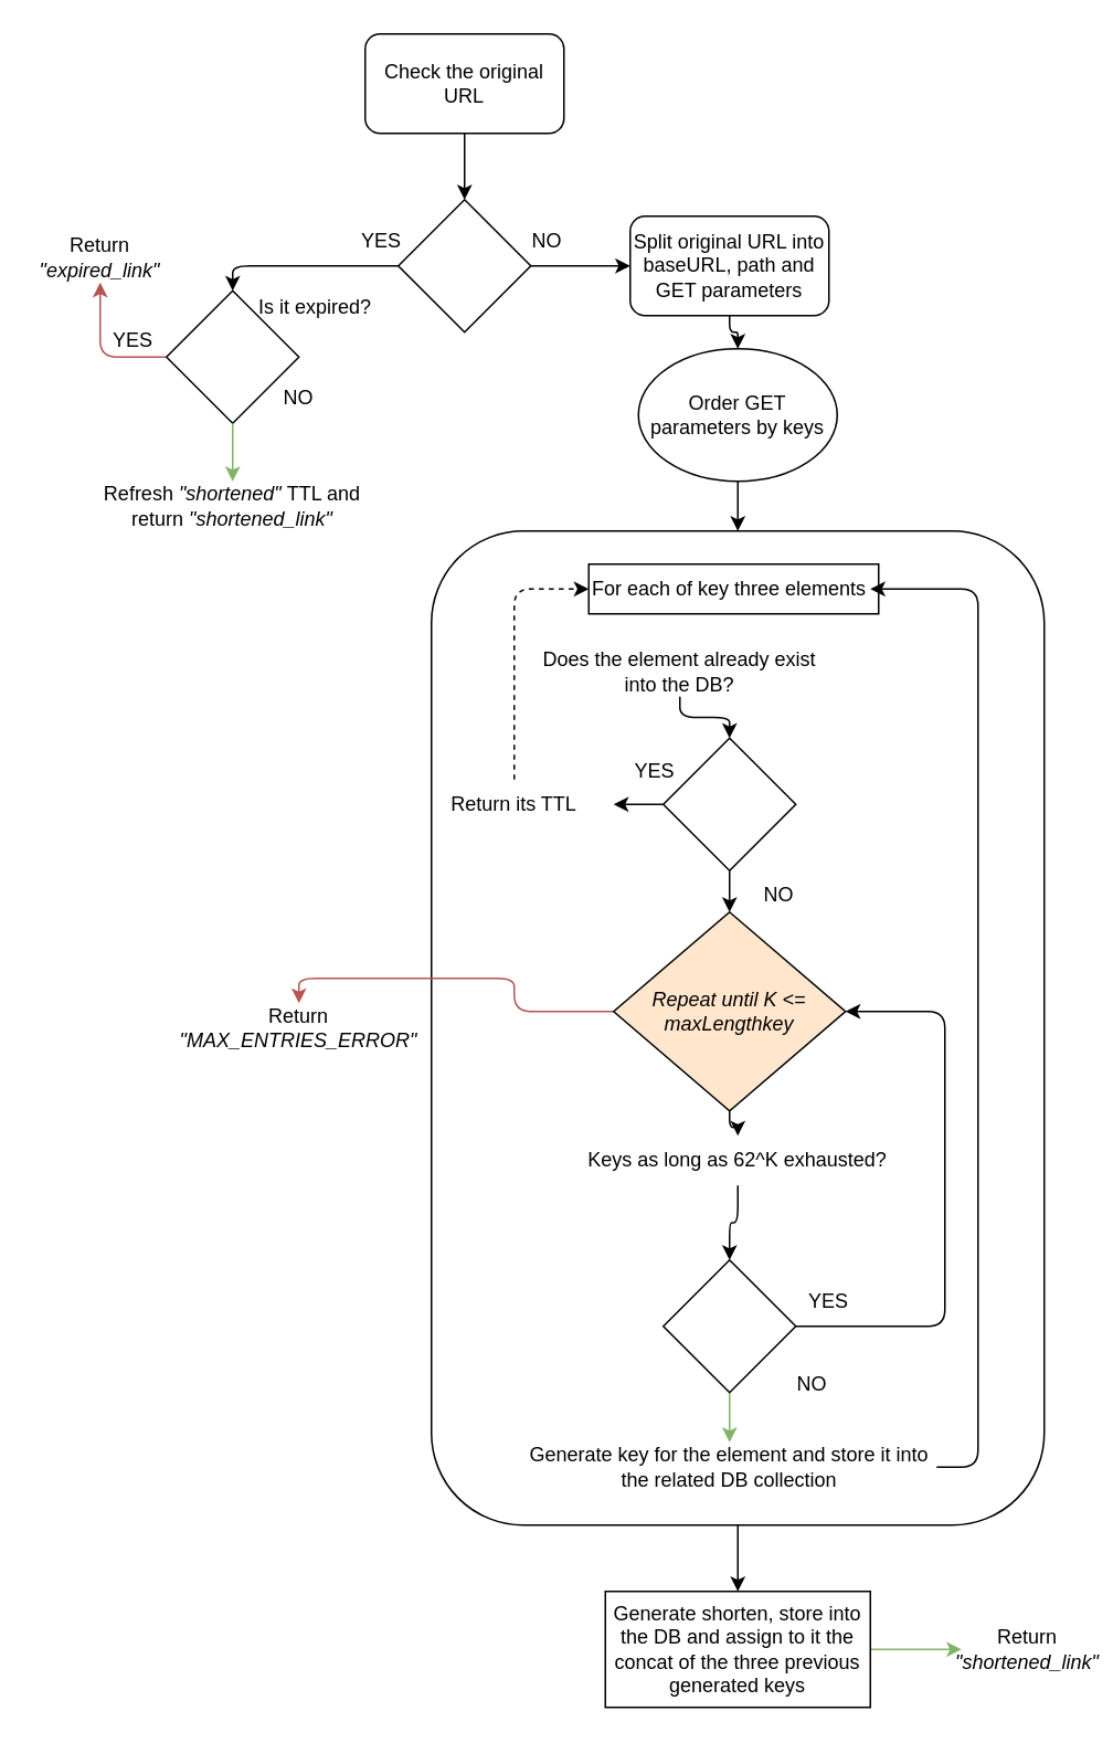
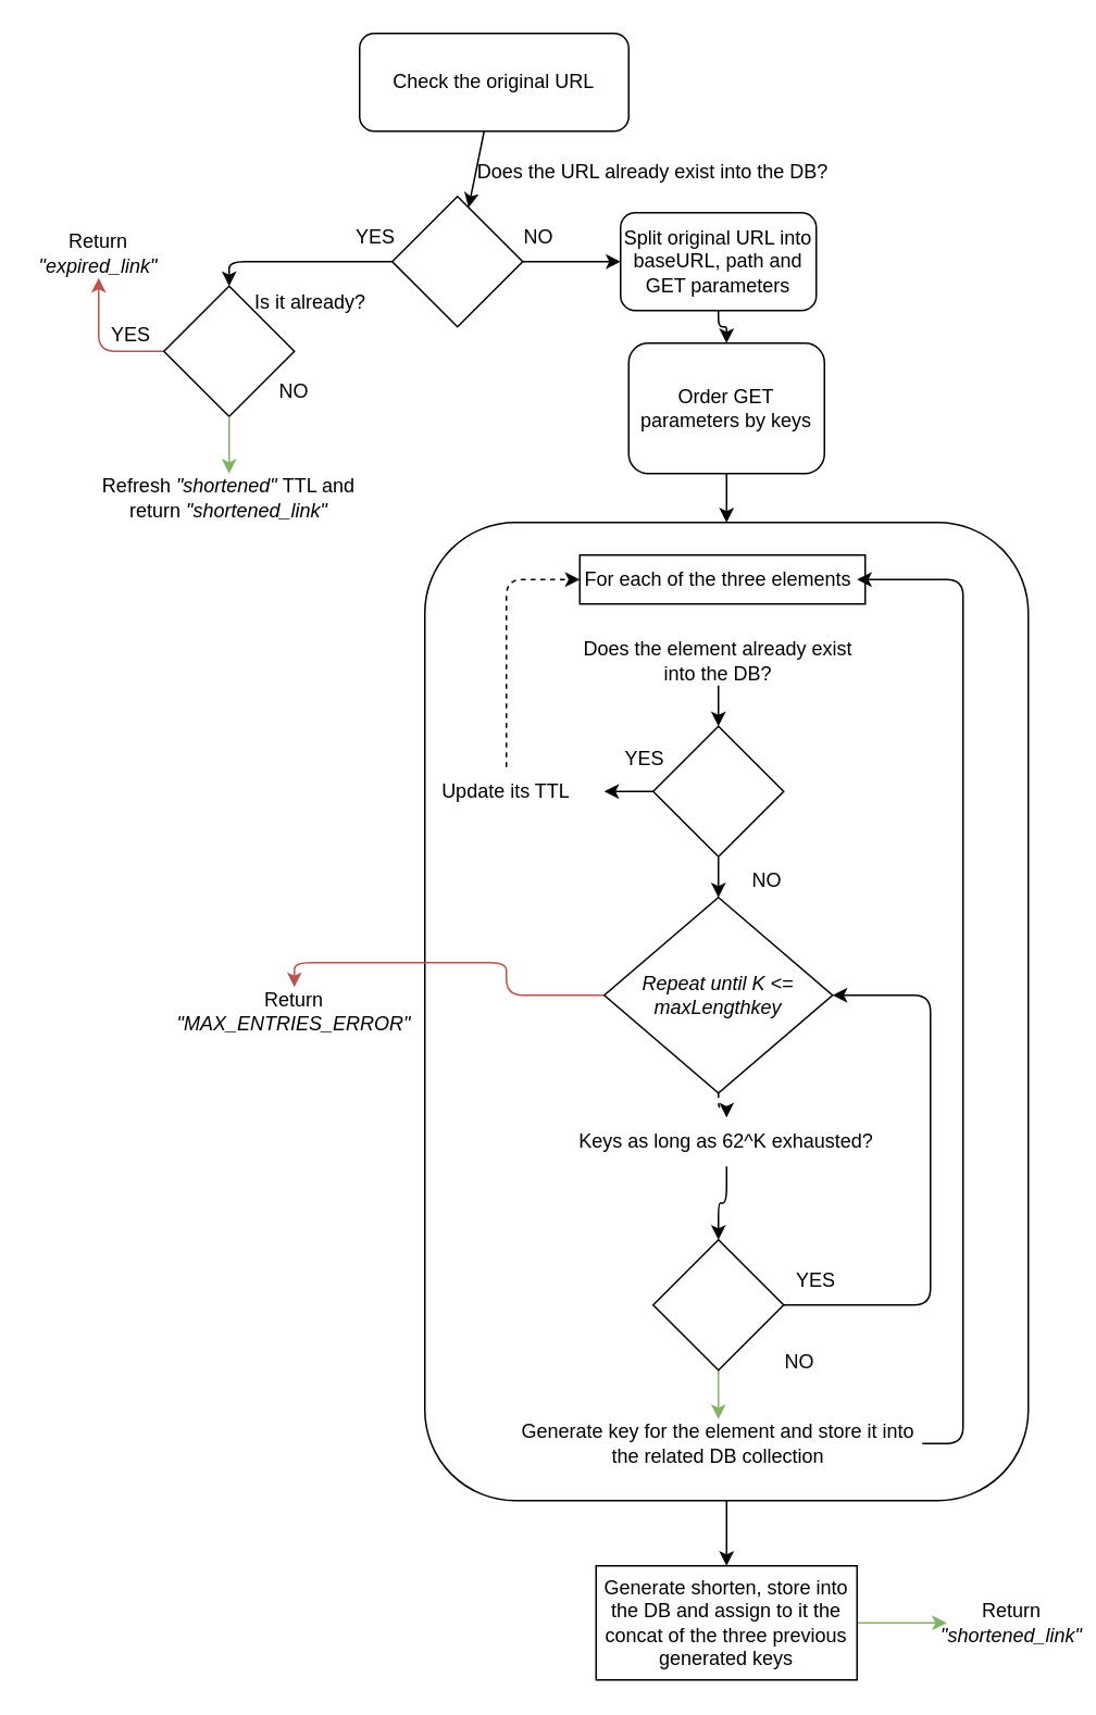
  <mxCell id="0" />
  <mxCell id="1" parent="0" />
  <mxCell id="2" style="edgeStyle=orthogonalEdgeStyle;html=1;exitX=0.5;exitY=1;exitDx=0;exitDy=0;entryX=0.5;entryY=0;entryDx=0;entryDy=0;fontSize=12;" edge="1" parent="1" source="3" target="49"><mxGeometry relative="1" as="geometry" /></mxCell>
  <mxCell id="3" value="" style="rounded=1;whiteSpace=wrap;html=1;fontSize=12;" vertex="1" parent="1"><mxGeometry x="260" y="320" width="370" height="600" as="geometry" /></mxCell>
  <mxCell id="4" value="" style="rounded=0;whiteSpace=wrap;html=1;fontSize=12;" vertex="1" parent="1"><mxGeometry x="355" y="340" width="175" height="30" as="geometry" /></mxCell>
  <mxCell id="5" value="" style="edgeStyle=none;html=1;" edge="1" parent="1" source="6" target="9"><mxGeometry relative="1" as="geometry" /></mxCell>
- <mxCell id="6" value="Check the original URL" style="rounded=1;whiteSpace=wrap;html=1;" vertex="1" parent="1"><mxGeometry x="220" y="20" width="120" height="60" as="geometry" /></mxCell>
+ <mxCell id="6" value="Check the original URL" style="rounded=1;whiteSpace=wrap;html=1;" vertex="1" parent="1"><mxGeometry x="220" y="20" width="165" height="60" as="geometry" /></mxCell>
  <mxCell id="7" style="edgeStyle=none;html=1;entryX=0.5;entryY=0;entryDx=0;entryDy=0;" edge="1" parent="1" source="9" target="12"><mxGeometry relative="1" as="geometry"><Array as="points"><mxPoint x="140" y="160" /></Array></mxGeometry></mxCell>
  <mxCell id="8" value="" style="edgeStyle=orthogonalEdgeStyle;html=1;" edge="1" parent="1" source="9" target="22"><mxGeometry relative="1" as="geometry" /></mxCell>
  <mxCell id="9" value="" style="rhombus;whiteSpace=wrap;html=1;" vertex="1" parent="1"><mxGeometry x="240" y="120" width="80" height="80" as="geometry" /></mxCell>
+ <mxCell id="10" value="Does the URL already exist into the DB?" style="text;html=1;strokeColor=none;fillColor=none;align=center;verticalAlign=middle;whiteSpace=wrap;rounded=0;" vertex="1" parent="1"><mxGeometry x="280" y="90" width="240" height="30" as="geometry" /></mxCell>
  <mxCell id="11" style="edgeStyle=orthogonalEdgeStyle;html=1;exitX=0;exitY=0.5;exitDx=0;exitDy=0;entryX=0.5;entryY=1;entryDx=0;entryDy=0;fillColor=#f8cecc;strokeColor=#b85450;" edge="1" parent="1" source="12" target="16"><mxGeometry relative="1" as="geometry" /></mxCell>
  <mxCell id="12" value="" style="rhombus;whiteSpace=wrap;html=1;" vertex="1" parent="1"><mxGeometry x="100" y="175" width="80" height="80" as="geometry" /></mxCell>
- <mxCell id="13" value="Is it expired?" style="text;html=1;strokeColor=none;fillColor=none;align=center;verticalAlign=middle;whiteSpace=wrap;rounded=0;" vertex="1" parent="1"><mxGeometry x="150" y="170" width="80" height="30" as="geometry" /></mxCell>
+ <mxCell id="13" value="Is it already?" style="text;html=1;strokeColor=none;fillColor=none;align=center;verticalAlign=middle;whiteSpace=wrap;rounded=0;" vertex="1" parent="1"><mxGeometry x="150" y="170" width="80" height="30" as="geometry" /></mxCell>
  <mxCell id="14" value="YES" style="text;html=1;strokeColor=none;fillColor=none;align=center;verticalAlign=middle;whiteSpace=wrap;rounded=0;" vertex="1" parent="1"><mxGeometry x="190" y="130" width="80" height="30" as="geometry" /></mxCell>
  <mxCell id="15" value="NO" style="text;html=1;strokeColor=none;fillColor=none;align=center;verticalAlign=middle;whiteSpace=wrap;rounded=0;" vertex="1" parent="1"><mxGeometry x="290" y="130" width="80" height="30" as="geometry" /></mxCell>
  <mxCell id="16" value="Return &lt;i&gt;&quot;expired_link&quot;&lt;/i&gt;" style="text;html=1;strokeColor=none;fillColor=none;align=center;verticalAlign=middle;whiteSpace=wrap;rounded=0;" vertex="1" parent="1"><mxGeometry x="20" y="140" width="80" height="30" as="geometry" /></mxCell>
  <mxCell id="17" value="YES" style="text;html=1;strokeColor=none;fillColor=none;align=center;verticalAlign=middle;whiteSpace=wrap;rounded=0;" vertex="1" parent="1"><mxGeometry x="40" y="190" width="80" height="30" as="geometry" /></mxCell>
  <mxCell id="18" style="edgeStyle=orthogonalEdgeStyle;html=1;exitX=0;exitY=1;exitDx=0;exitDy=0;entryX=0.5;entryY=0;entryDx=0;entryDy=0;fillColor=#d5e8d4;strokeColor=#82b366;" edge="1" parent="1" source="19" target="20"><mxGeometry relative="1" as="geometry" /></mxCell>
  <mxCell id="19" value="NO" style="text;html=1;strokeColor=none;fillColor=none;align=center;verticalAlign=middle;whiteSpace=wrap;rounded=0;" vertex="1" parent="1"><mxGeometry x="140" y="225" width="80" height="30" as="geometry" /></mxCell>
  <mxCell id="20" value="Refresh &lt;i&gt;&quot;shortened&quot; &lt;/i&gt;TTL and return &lt;i&gt;&quot;shortened_link&quot;&lt;/i&gt;" style="text;html=1;strokeColor=none;fillColor=none;align=center;verticalAlign=middle;whiteSpace=wrap;rounded=0;" vertex="1" parent="1"><mxGeometry x="50" y="290" width="180" height="30" as="geometry" /></mxCell>
  <mxCell id="21" style="edgeStyle=orthogonalEdgeStyle;html=1;exitX=0.5;exitY=1;exitDx=0;exitDy=0;entryX=0.5;entryY=0;entryDx=0;entryDy=0;" edge="1" parent="1" source="22" target="24"><mxGeometry relative="1" as="geometry" /></mxCell>
  <mxCell id="22" value="Split original URL into baseURL, path and GET parameters" style="rounded=1;whiteSpace=wrap;html=1;" vertex="1" parent="1"><mxGeometry x="380" y="130" width="120" height="60" as="geometry" /></mxCell>
  <mxCell id="23" style="edgeStyle=orthogonalEdgeStyle;html=1;exitX=0.5;exitY=1;exitDx=0;exitDy=0;entryX=0.5;entryY=0;entryDx=0;entryDy=0;fontSize=12;" edge="1" parent="1" source="24" target="3"><mxGeometry relative="1" as="geometry" /></mxCell>
- <mxCell id="24" value="Order GET parameters by keys" style="ellipse;whiteSpace=wrap;html=1;" vertex="1" parent="1"><mxGeometry x="385" y="210" width="120" height="80" as="geometry" /></mxCell>
- <mxCell id="25" value="For each of key three elements" style="text;html=1;strokeColor=none;fillColor=none;align=center;verticalAlign=middle;whiteSpace=wrap;rounded=0;" vertex="1" parent="1"><mxGeometry x="355" y="340" width="170" height="30" as="geometry" /></mxCell>
+ <mxCell id="24" value="Order GET parameters by keys" style="whiteSpace=wrap;html=1;rounded=1;" vertex="1" parent="1"><mxGeometry x="385" y="210" width="120" height="80" as="geometry" /></mxCell>
+ <mxCell id="25" value="For each of the three elements" style="text;html=1;strokeColor=none;fillColor=none;align=center;verticalAlign=middle;whiteSpace=wrap;rounded=0;" vertex="1" parent="1"><mxGeometry x="355" y="340" width="170" height="30" as="geometry" /></mxCell>
  <mxCell id="26" value="" style="edgeStyle=orthogonalEdgeStyle;html=1;fontSize=12;" edge="1" parent="1" source="27" target="30"><mxGeometry relative="1" as="geometry" /></mxCell>
- <mxCell id="27" value="Does the element already exist into the DB?" style="text;html=1;strokeColor=none;fillColor=none;align=center;verticalAlign=middle;whiteSpace=wrap;rounded=0;fontSize=12;" vertex="1" parent="1"><mxGeometry x="325" y="390" width="170" height="30" as="geometry" /></mxCell>
+ <mxCell id="27" value="Does the element already exist into the DB?" style="text;html=1;strokeColor=none;fillColor=none;align=center;verticalAlign=middle;whiteSpace=wrap;rounded=0;fontSize=12;" vertex="1" parent="1"><mxGeometry x="355" y="390" width="170" height="30" as="geometry" /></mxCell>
  <mxCell id="28" style="edgeStyle=orthogonalEdgeStyle;html=1;exitX=0;exitY=0.5;exitDx=0;exitDy=0;fontSize=12;" edge="1" parent="1" source="30" target="33"><mxGeometry relative="1" as="geometry" /></mxCell>
  <mxCell id="29" value="" style="edgeStyle=orthogonalEdgeStyle;html=1;fontSize=12;" edge="1" parent="1" source="30" target="36"><mxGeometry relative="1" as="geometry" /></mxCell>
  <mxCell id="30" value="" style="rhombus;whiteSpace=wrap;html=1;fontSize=12;" vertex="1" parent="1"><mxGeometry x="400" y="445" width="80" height="80" as="geometry" /></mxCell>
  <mxCell id="31" value="YES" style="text;html=1;strokeColor=none;fillColor=none;align=center;verticalAlign=middle;whiteSpace=wrap;rounded=0;" vertex="1" parent="1"><mxGeometry x="355" y="450" width="80" height="30" as="geometry" /></mxCell>
  <mxCell id="32" style="edgeStyle=orthogonalEdgeStyle;html=1;exitX=0.5;exitY=0;exitDx=0;exitDy=0;entryX=0;entryY=0.5;entryDx=0;entryDy=0;fontSize=12;dashed=1;" edge="1" parent="1" source="33" target="25"><mxGeometry relative="1" as="geometry" /></mxCell>
- <mxCell id="33" value="Return its TTL" style="text;html=1;strokeColor=none;fillColor=none;align=center;verticalAlign=middle;whiteSpace=wrap;rounded=0;fontSize=12;" vertex="1" parent="1"><mxGeometry x="250" y="470" width="120" height="30" as="geometry" /></mxCell>
- <mxCell id="34" value="" style="edgeStyle=orthogonalEdgeStyle;html=1;fontSize=12;" edge="1" parent="1" source="36" target="39"><mxGeometry relative="1" as="geometry" /></mxCell>
+ <mxCell id="33" value="Update its TTL" style="text;html=1;strokeColor=none;fillColor=none;align=center;verticalAlign=middle;whiteSpace=wrap;rounded=0;fontSize=12;" vertex="1" parent="1"><mxGeometry x="250" y="470" width="120" height="30" as="geometry" /></mxCell>
+ <mxCell id="34" value="" style="edgeStyle=orthogonalEdgeStyle;html=1;fontSize=12;dashed=1;" edge="1" parent="1" source="36" target="39"><mxGeometry relative="1" as="geometry" /></mxCell>
  <mxCell id="35" style="edgeStyle=orthogonalEdgeStyle;html=1;exitX=0;exitY=0.5;exitDx=0;exitDy=0;entryX=0.5;entryY=0;entryDx=0;entryDy=0;fontSize=12;fillColor=#f8cecc;strokeColor=#b85450;" edge="1" parent="1" source="36" target="40"><mxGeometry relative="1" as="geometry"><Array as="points"><mxPoint x="310" y="610" /><mxPoint x="310" y="590" /><mxPoint x="180" y="590" /></Array></mxGeometry></mxCell>
- <mxCell id="36" value="&lt;font style=&quot;font-size: 12px;&quot;&gt;&lt;i&gt;Repeat until K &amp;lt;= maxLengthkey&lt;/i&gt;&lt;/font&gt;" style="rhombus;whiteSpace=wrap;html=1;fillColor=#ffe6cc;" vertex="1" parent="1"><mxGeometry x="370" y="550" width="140" height="120" as="geometry" /></mxCell>
+ <mxCell id="36" value="&lt;font style=&quot;font-size: 12px;&quot;&gt;&lt;i&gt;Repeat until K &amp;lt;= maxLengthkey&lt;/i&gt;&lt;/font&gt;" style="rhombus;whiteSpace=wrap;html=1;" vertex="1" parent="1"><mxGeometry x="370" y="550" width="140" height="120" as="geometry" /></mxCell>
  <mxCell id="37" value="NO" style="text;html=1;strokeColor=none;fillColor=none;align=center;verticalAlign=middle;whiteSpace=wrap;rounded=0;" vertex="1" parent="1"><mxGeometry x="430" y="525" width="80" height="30" as="geometry" /></mxCell>
  <mxCell id="38" style="edgeStyle=orthogonalEdgeStyle;html=1;exitX=0.5;exitY=1;exitDx=0;exitDy=0;fontSize=12;" edge="1" parent="1" source="39" target="43"><mxGeometry relative="1" as="geometry" /></mxCell>
  <mxCell id="39" value="Keys as long as 62^K exhausted?" style="text;html=1;strokeColor=none;fillColor=none;align=center;verticalAlign=middle;whiteSpace=wrap;rounded=0;fontSize=12;" vertex="1" parent="1"><mxGeometry x="345" y="685" width="200" height="30" as="geometry" /></mxCell>
  <mxCell id="40" value="Return&lt;br&gt;&lt;i&gt;&quot;MAX_ENTRIES_ERROR&quot;&lt;/i&gt;" style="text;html=1;strokeColor=none;fillColor=none;align=center;verticalAlign=middle;whiteSpace=wrap;rounded=0;fontSize=12;" vertex="1" parent="1"><mxGeometry x="150" y="605" width="60" height="30" as="geometry" /></mxCell>
  <mxCell id="41" style="edgeStyle=orthogonalEdgeStyle;html=1;exitX=1;exitY=0.5;exitDx=0;exitDy=0;entryX=1;entryY=0.5;entryDx=0;entryDy=0;fontSize=12;" edge="1" parent="1" source="43" target="36"><mxGeometry relative="1" as="geometry"><Array as="points"><mxPoint x="570" y="800" /><mxPoint x="570" y="610" /></Array></mxGeometry></mxCell>
  <mxCell id="42" style="edgeStyle=orthogonalEdgeStyle;html=1;exitX=0.5;exitY=1;exitDx=0;exitDy=0;entryX=0.5;entryY=0;entryDx=0;entryDy=0;fontSize=12;fillColor=#d5e8d4;strokeColor=#82b366;" edge="1" parent="1" source="43" target="47"><mxGeometry relative="1" as="geometry" /></mxCell>
  <mxCell id="43" value="" style="rhombus;whiteSpace=wrap;html=1;fontSize=12;" vertex="1" parent="1"><mxGeometry x="400" y="760" width="80" height="80" as="geometry" /></mxCell>
  <mxCell id="44" value="YES" style="text;html=1;strokeColor=none;fillColor=none;align=center;verticalAlign=middle;whiteSpace=wrap;rounded=0;fontSize=12;" vertex="1" parent="1"><mxGeometry x="470" y="770" width="60" height="30" as="geometry" /></mxCell>
  <mxCell id="45" value="NO" style="text;html=1;strokeColor=none;fillColor=none;align=center;verticalAlign=middle;whiteSpace=wrap;rounded=0;fontSize=12;" vertex="1" parent="1"><mxGeometry x="460" y="820" width="60" height="30" as="geometry" /></mxCell>
  <mxCell id="46" style="edgeStyle=orthogonalEdgeStyle;html=1;entryX=1;entryY=0.5;entryDx=0;entryDy=0;fontSize=12;" edge="1" parent="1" source="47" target="25"><mxGeometry relative="1" as="geometry"><Array as="points"><mxPoint x="590" y="885" /><mxPoint x="590" y="355" /></Array></mxGeometry></mxCell>
  <mxCell id="47" value="Generate key for the element and store it into the related DB collection" style="text;html=1;strokeColor=none;fillColor=none;align=center;verticalAlign=middle;whiteSpace=wrap;rounded=0;fontSize=12;" vertex="1" parent="1"><mxGeometry x="315" y="870" width="250" height="30" as="geometry" /></mxCell>
  <mxCell id="48" style="edgeStyle=orthogonalEdgeStyle;html=1;exitX=1;exitY=0.5;exitDx=0;exitDy=0;fontSize=12;fillColor=#d5e8d4;strokeColor=#82b366;" edge="1" parent="1" source="49"><mxGeometry relative="1" as="geometry"><mxPoint x="580" y="995" as="targetPoint" /></mxGeometry></mxCell>
  <mxCell id="49" value="Generate shorten, store into the DB and assign to it the concat of the three previous generated keys" style="rounded=0;whiteSpace=wrap;html=1;fontSize=12;" vertex="1" parent="1"><mxGeometry x="365" y="960" width="160" height="70" as="geometry" /></mxCell>
  <mxCell id="50" value="Return &lt;i&gt;&quot;shortened_link&quot;&lt;/i&gt;" style="text;html=1;strokeColor=none;fillColor=none;align=center;verticalAlign=middle;whiteSpace=wrap;rounded=0;fontSize=12;" vertex="1" parent="1"><mxGeometry x="590" y="980" width="60" height="30" as="geometry" /></mxCell>
